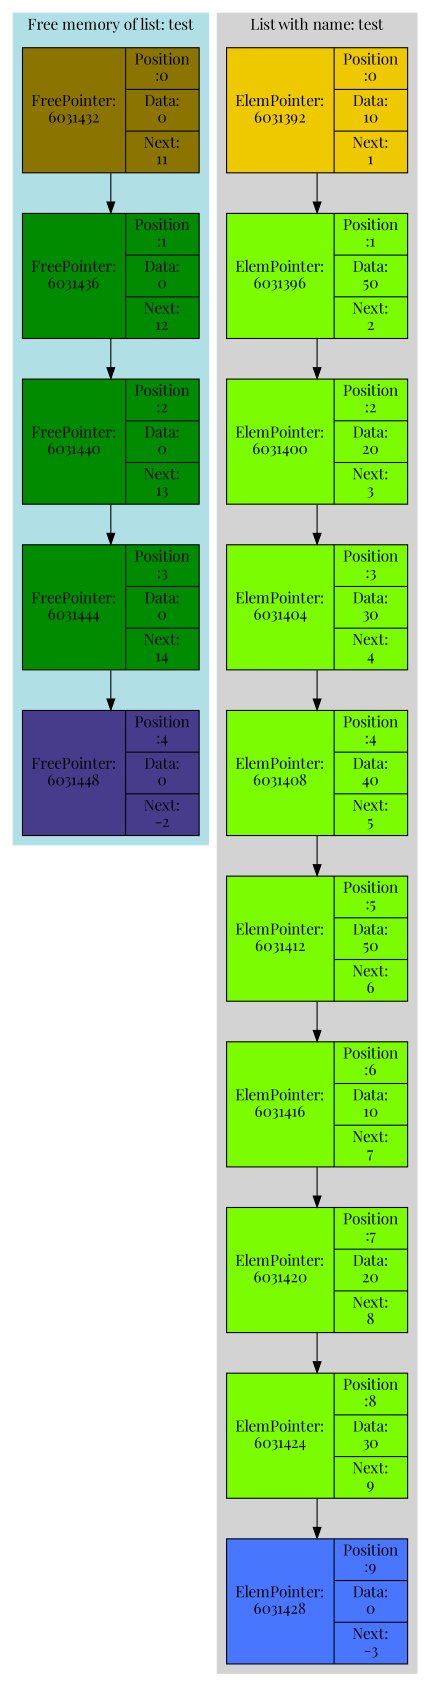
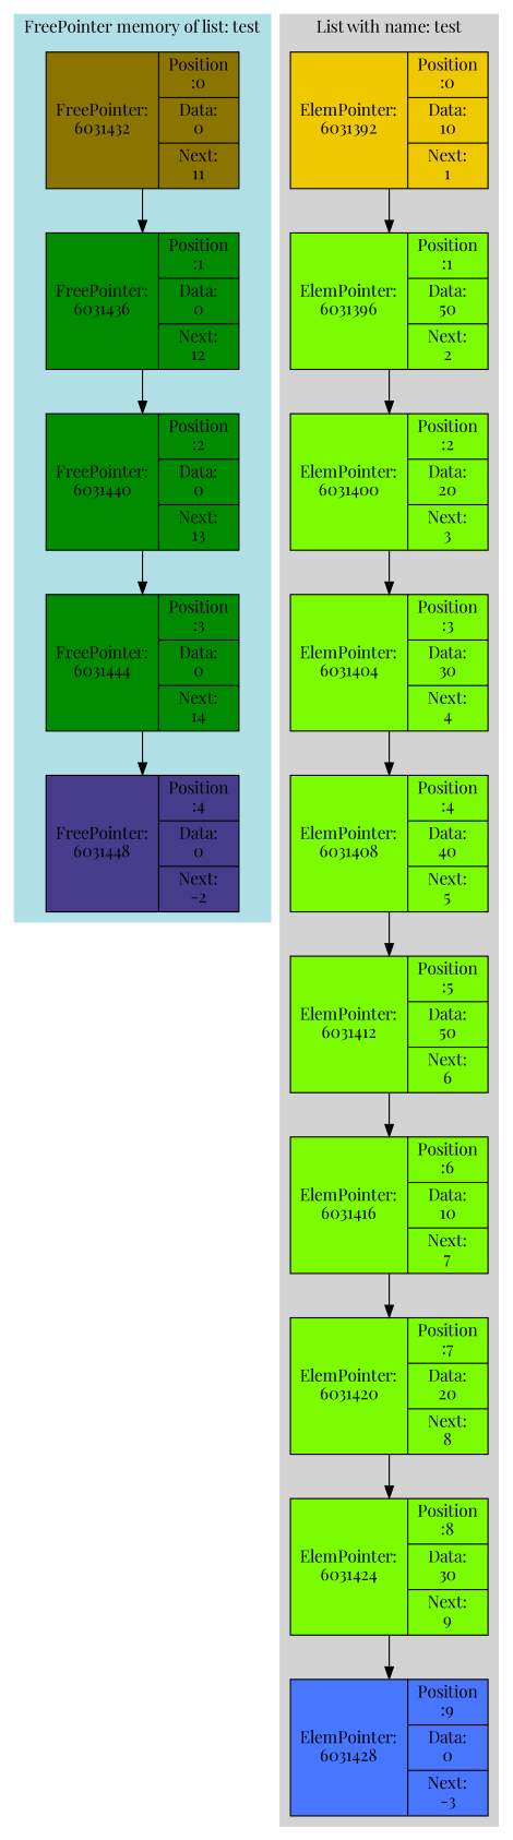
  digraph {
    rankdir=TB
    fontname="Playfair Display"
    node [fillcolor=lawngreen shape=record style=filled fontname="Playfair Display"]
    edge [fontname="Playfair Display"]
    n1 [fillcolor=gold4 label="FreePointer:\n6031432 | {Position\n:0 | Data:\n0 | Next:\n11}"]
    n2 [fillcolor=green4 label="FreePointer:\n6031436 | {Position\n:1 | Data:\n0 | Next:\n12}"]
    n3 [fillcolor=green4 label="FreePointer:\n6031440 | {Position\n:2 | Data:\n0 | Next:\n13}"]
    n4 [fillcolor=green4 label="FreePointer:\n6031444 | {Position\n:3 | Data:\n0 | Next:\n14}"]
    n5 [fillcolor=slateblue4 label="FreePointer:\n6031448 | {Position\n:4 | Data:\n0 | Next:\n-2}"]
    n6 [fillcolor=gold2 label="ElemPointer:\n6031392 | {Position\n:0 | Data:\n10 | Next:\n1}"]
    n7 [label="ElemPointer:\n6031396 | {Position\n:1 | Data:\n50 | Next:\n2}"]
    n8 [label="ElemPointer:\n6031400 | {Position\n:2 | Data:\n20 | Next:\n3}"]
    n9 [label="ElemPointer:\n6031404 | {Position\n:3 | Data:\n30 | Next:\n4}"]
    n10 [label="ElemPointer:\n6031408 | {Position\n:4 | Data:\n40 | Next:\n5}"]
    n11 [label="ElemPointer:\n6031412 | {Position\n:5 | Data:\n50 | Next:\n6}"]
    n12 [label="ElemPointer:\n6031416 | {Position\n:6 | Data:\n10 | Next:\n7}"]
    n13 [label="ElemPointer:\n6031420 | {Position\n:7 | Data:\n20 | Next:\n8}"]
    n14 [label="ElemPointer:\n6031424 | {Position\n:8 | Data:\n30 | Next:\n9}"]
    n15 [fillcolor=royalblue1 label="ElemPointer:\n6031428 | {Position\n:9 | Data:\n0 | Next:\n-3}"]
    subgraph cluster_1 {
      color=powderblue
-     label="Free memory of list: test"
+     label="FreePointer memory of list: test"
      style=filled
      n1
      n2
      n3
      n4
      n5
    }
    subgraph cluster_2 {
      color=lightgrey
      label="List with name: test"
      style=filled
      n6
      n7
      n8
      n9
      n10
      n11
      n12
      n13
      n14
      n15
    }
    n1 -> n2
    n2 -> n3
    n3 -> n4
    n4 -> n5
    n6 -> n7
    n7 -> n8
    n8 -> n9
    n9 -> n10
    n10 -> n11
    n11 -> n12
    n12 -> n13
    n13 -> n14
    n14 -> n15
  }
